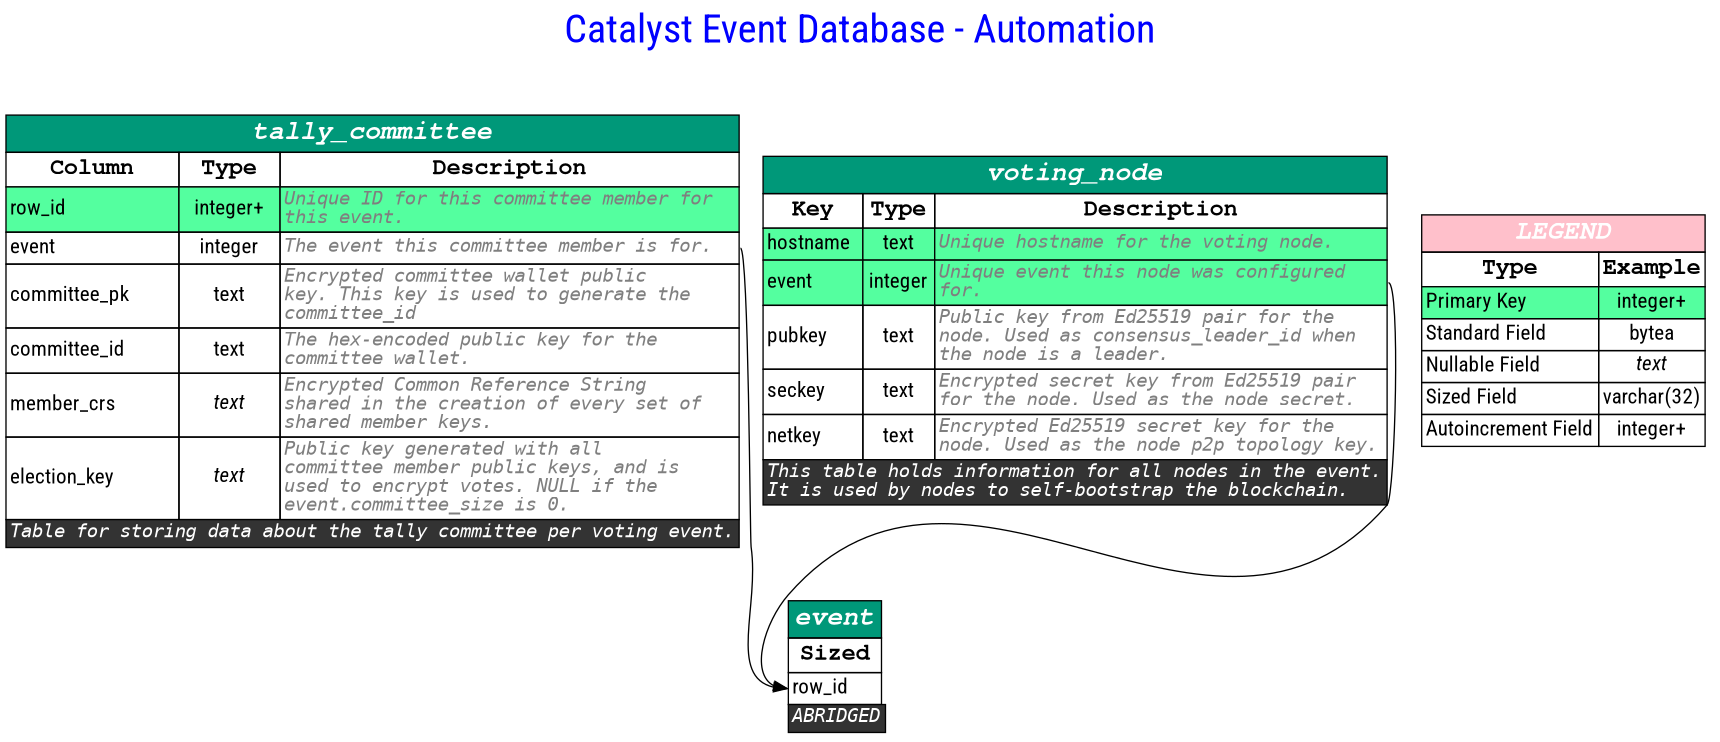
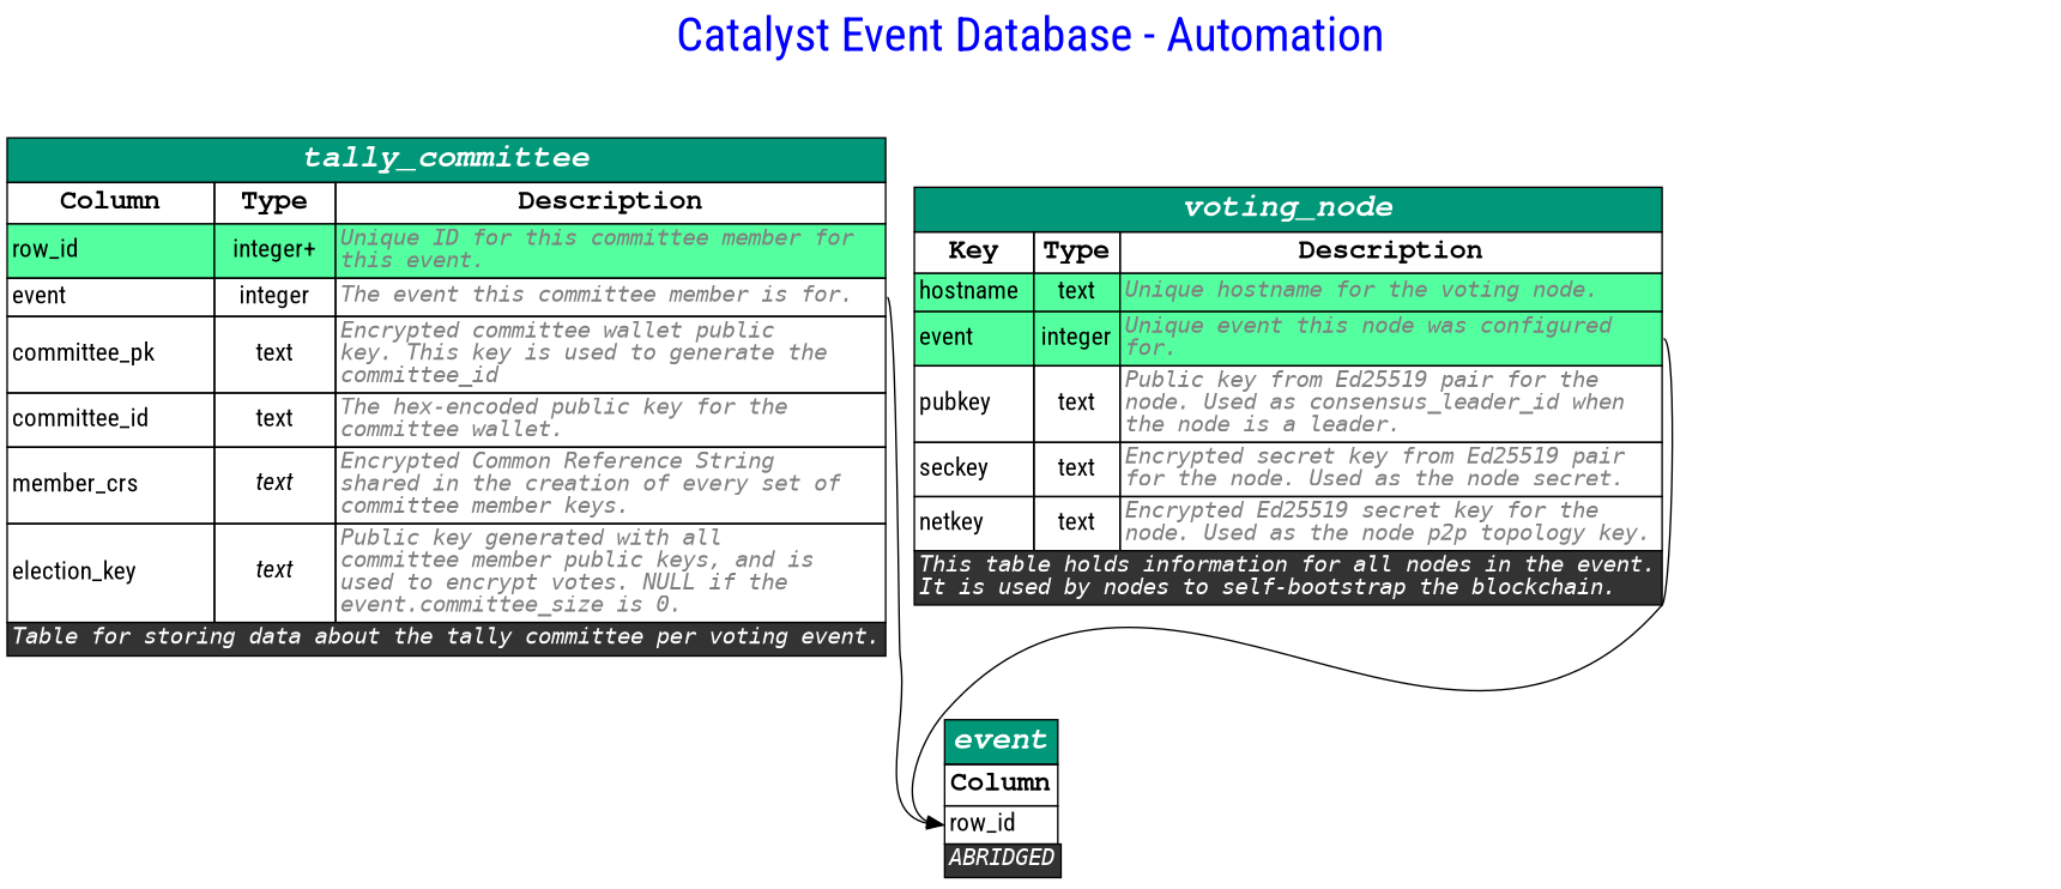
  digraph {
    fontcolor=blue
    fontname="Roboto Condensed"
    fontsize=30
    label="Catalyst Event Database - Automation"
    labelloc=t
    rankdir=TB
    node [fontname="Roboto Condensed" fontsize=16 shape=plain]
    edge [fontname="Roboto Condensed" headport=row_id tailport=event_out]
-   n1 [label=<         <table border='0' cellborder='1' cellspacing='0' >             <tr>                 <td colspan='3' bgcolor='#009879' port='__title'><font color='white' face='Courier bold italic' point-size='20'><b>tally_committee</b></font></td>             </tr>             <tr>                 <td><font color='black' face='Courier bold' point-size='18' ><b>Column</b></font></td>                 <td><font color='black' face='Courier bold' point-size='18' ><b>Type</b></font></td>                 <td><font color='black' face='Courier bold' point-size='18' ><b>Description</b></font></td>             </tr>                           <tr>                 <td port="row_id" bgcolor="seagreen1" align='text'><font>row_id</font><br align='left'/></td>                 <td  bgcolor="seagreen1" ><font>integer+</font></td>                 <td port="row_id_out" bgcolor="seagreen1" align='text'><font color='grey50' face='Monospace' point-size='14' ><i>Unique ID for this committee member for<br align='left'/>this event.</i><br align="left"/></font></td>             </tr>                          <tr>                 <td port="event"  align='text'><font>event</font><br align='left'/></td>                 <td   ><font>integer</font></td>                 <td port="event_out"  align='text'><font color='grey50' face='Monospace' point-size='14' ><i>The event this committee member is for.</i><br align="left"/></font></td>             </tr>                          <tr>                 <td port="committee_pk"  align='text'><font>committee_pk</font><br align='left'/></td>                 <td   ><font>text</font></td>                 <td port="committee_pk_out"  align='text'><font color='grey50' face='Monospace' point-size='14' ><i>Encrypted committee wallet public<br align='left'/>key. This key is used to generate the<br align='left'/>committee_id</i><br align="left"/></font></td>             </tr>                          <tr>                 <td port="committee_id"  align='text'><font>committee_id</font><br align='left'/></td>                 <td   ><font>text</font></td>                 <td port="committee_id_out"  align='text'><font color='grey50' face='Monospace' point-size='14' ><i>The hex-encoded public key for the<br align='left'/>committee wallet.</i><br align="left"/></font></td>             </tr>                          <tr>                 <td port="member_crs"  align='text'><font>member_crs</font><br align='left'/></td>                 <td   ><font><i>text</i></font></td>                 <td port="member_crs_out"  align='text'><font color='grey50' face='Monospace' point-size='14' ><i>Encrypted Common Reference String<br align='left'/>shared in the creation of every set of<br align='left'/>shared member keys.</i><br align="left"/></font></td>             </tr>                          <tr>                 <td port="election_key"  align='text'><font>election_key</font><br align='left'/></td>                 <td   ><font><i>text</i></font></td>                 <td port="election_key_out"  align='text'><font color='grey50' face='Monospace' point-size='14' ><i>Public key generated with all<br align='left'/>committee member public keys, and is<br align='left'/>used to encrypt votes. NULL if the<br align='left'/>event.committee_size is 0.</i><br align="left"/></font></td>             </tr>                                        <tr>                 <td colspan='3' bgcolor="grey20" align='text'><font color='white' face='Monospace' point-size='14'><i>Table for storing data about the tally committee per voting event.</i><br align="left"/></font></td>             </tr>                       </table>     >]
-   n2 [label=<         <table border='0' cellborder='1' cellspacing='0'>             <tr>                 <td bgcolor='#009879' port='__title'><font color='white' face='Courier bold italic' point-size='20'><b>event</b></font></td>             </tr>             <tr>                 <td><font color='black' face='Courier bold' point-size='18' ><b>Sized</b></font></td>             </tr>                           <tr>                 <td port="row_id"  align='text'><font>row_id</font><br align='left'/></td>             </tr>                           <tr>                 <td colspan='3' bgcolor="grey20" align='text'><font color='white' face='Monospace' point-size='14'><i>ABRIDGED</i><br align="left"/></font></td>             </tr>         </table>     > shape=plaintext]
+   n1 [label=<         <table border='0' cellborder='1' cellspacing='0' >             <tr>                 <td colspan='3' bgcolor='#009879' port='__title'><font color='white' face='Courier bold italic' point-size='20'><b>tally_committee</b></font></td>             </tr>             <tr>                 <td><font color='black' face='Courier bold' point-size='18' ><b>Column</b></font></td>                 <td><font color='black' face='Courier bold' point-size='18' ><b>Type</b></font></td>                 <td><font color='black' face='Courier bold' point-size='18' ><b>Description</b></font></td>             </tr>                           <tr>                 <td port="row_id" bgcolor="seagreen1" align='text'><font>row_id</font><br align='left'/></td>                 <td  bgcolor="seagreen1" ><font>integer+</font></td>                 <td port="row_id_out" bgcolor="seagreen1" align='text'><font color='grey50' face='Monospace' point-size='14' ><i>Unique ID for this committee member for<br align='left'/>this event.</i><br align="left"/></font></td>             </tr>                          <tr>                 <td port="event"  align='text'><font>event</font><br align='left'/></td>                 <td   ><font>integer</font></td>                 <td port="event_out"  align='text'><font color='grey50' face='Monospace' point-size='14' ><i>The event this committee member is for.</i><br align="left"/></font></td>             </tr>                          <tr>                 <td port="committee_pk"  align='text'><font>committee_pk</font><br align='left'/></td>                 <td   ><font>text</font></td>                 <td port="committee_pk_out"  align='text'><font color='grey50' face='Monospace' point-size='14' ><i>Encrypted committee wallet public<br align='left'/>key. This key is used to generate the<br align='left'/>committee_id</i><br align="left"/></font></td>             </tr>                          <tr>                 <td port="committee_id"  align='text'><font>committee_id</font><br align='left'/></td>                 <td   ><font>text</font></td>                 <td port="committee_id_out"  align='text'><font color='grey50' face='Monospace' point-size='14' ><i>The hex-encoded public key for the<br align='left'/>committee wallet.</i><br align="left"/></font></td>             </tr>                          <tr>                 <td port="member_crs"  align='text'><font>member_crs</font><br align='left'/></td>                 <td   ><font><i>text</i></font></td>                 <td port="member_crs_out"  align='text'><font color='grey50' face='Monospace' point-size='14' ><i>Encrypted Common Reference String<br align='left'/>shared in the creation of every set of<br align='left'/>committee member keys.</i><br align="left"/></font></td>             </tr>                          <tr>                 <td port="election_key"  align='text'><font>election_key</font><br align='left'/></td>                 <td   ><font><i>text</i></font></td>                 <td port="election_key_out"  align='text'><font color='grey50' face='Monospace' point-size='14' ><i>Public key generated with all<br align='left'/>committee member public keys, and is<br align='left'/>used to encrypt votes. NULL if the<br align='left'/>event.committee_size is 0.</i><br align="left"/></font></td>             </tr>                                        <tr>                 <td colspan='3' bgcolor="grey20" align='text'><font color='white' face='Monospace' point-size='14'><i>Table for storing data about the tally committee per voting event.</i><br align="left"/></font></td>             </tr>                       </table>     >]
+   n2 [label=<         <table border='0' cellborder='1' cellspacing='0'>             <tr>                 <td bgcolor='#009879' port='__title'><font color='white' face='Courier bold italic' point-size='20'><b>event</b></font></td>             </tr>             <tr>                 <td><font color='black' face='Courier bold' point-size='18' ><b>Column</b></font></td>             </tr>                           <tr>                 <td port="row_id"  align='text'><font>row_id</font><br align='left'/></td>             </tr>                           <tr>                 <td colspan='3' bgcolor="grey20" align='text'><font color='white' face='Monospace' point-size='14'><i>ABRIDGED</i><br align="left"/></font></td>             </tr>         </table>     > shape=plaintext]
    n3 [label=<         <table border='0' cellborder='1' cellspacing='0' >             <tr>                 <td colspan='3' bgcolor='#009879' port='__title'><font color='white' face='Courier bold italic' point-size='20'><b>voting_node</b></font></td>             </tr>             <tr>                 <td><font color='black' face='Courier bold' point-size='18' ><b>Key</b></font></td>                 <td><font color='black' face='Courier bold' point-size='18' ><b>Type</b></font></td>                 <td><font color='black' face='Courier bold' point-size='18' ><b>Description</b></font></td>             </tr>                           <tr>                 <td port="hostname" bgcolor="seagreen1" align='text'><font>hostname</font><br align='left'/></td>                 <td  bgcolor="seagreen1" ><font>text</font></td>                 <td port="hostname_out" bgcolor="seagreen1" align='text'><font color='grey50' face='Monospace' point-size='14' ><i>Unique hostname for the voting node.</i><br align="left"/></font></td>             </tr>                          <tr>                 <td port="event" bgcolor="seagreen1" align='text'><font>event</font><br align='left'/></td>                 <td  bgcolor="seagreen1" ><font>integer</font></td>                 <td port="event_out" bgcolor="seagreen1" align='text'><font color='grey50' face='Monospace' point-size='14' ><i>Unique event this node was configured<br align='left'/>for.</i><br align="left"/></font></td>             </tr>                          <tr>                 <td port="pubkey"  align='text'><font>pubkey</font><br align='left'/></td>                 <td   ><font>text</font></td>                 <td port="pubkey_out"  align='text'><font color='grey50' face='Monospace' point-size='14' ><i>Public key from Ed25519 pair for the<br align='left'/>node. Used as consensus_leader_id when<br align='left'/>the node is a leader.</i><br align="left"/></font></td>             </tr>                          <tr>                 <td port="seckey"  align='text'><font>seckey</font><br align='left'/></td>                 <td   ><font>text</font></td>                 <td port="seckey_out"  align='text'><font color='grey50' face='Monospace' point-size='14' ><i>Encrypted secret key from Ed25519 pair<br align='left'/>for the node. Used as the node secret.</i><br align="left"/></font></td>             </tr>                          <tr>                 <td port="netkey"  align='text'><font>netkey</font><br align='left'/></td>                 <td   ><font>text</font></td>                 <td port="netkey_out"  align='text'><font color='grey50' face='Monospace' point-size='14' ><i>Encrypted Ed25519 secret key for the<br align='left'/>node. Used as the node p2p topology key.</i><br align="left"/></font></td>             </tr>                                        <tr>                 <td colspan='3' bgcolor="grey20" align='text'><font color='white' face='Monospace' point-size='14'><i>This table holds information for all nodes in the event.<br align='left'/>It is used by nodes to self-bootstrap the blockchain.</i><br align="left"/></font></td>             </tr>                       </table>     >]
-   n4 [label=<         <table border='0' cellborder='1' cellspacing='0'>             <tr>                 <td colspan='2' bgcolor='Pink' port='__title'><font color='white' face='Courier bold italic' point-size='20'><b>LEGEND</b></font></td>             </tr>             <tr>                 <td><font color='black' face='Courier bold' point-size='18'><b>Type</b></font></td>                 <td><font color='black' face='Courier bold' point-size='18'><b>Example</b></font></td>             </tr>              <tr>                 <td align='text' bgcolor="seagreen1" ><font>Primary Key</font><br align='left'/></td>                 <td  bgcolor="seagreen1" ><font>integer+</font></td>             </tr>               <tr>                 <td align='text'><font>Standard Field</font><br align='left'/></td>                 <td><font>bytea</font></td>             </tr>              <tr>                 <td align='text'><font>Nullable Field</font><br align='left'/></td>                 <td><font><i>text</i></font></td>             </tr>              <tr>                 <td align='text'><font>Sized Field</font><br align='left'/></td>                 <td><font>varchar(32)</font></td>             </tr>              <tr>                 <td align='text'><font>Autoincrement Field</font><br align='left'/></td>                 <td><font>integer+</font></td>             </tr>          </table>     > shape=plaintext]
    n1 -> n2
    n3 -> n2
  }
